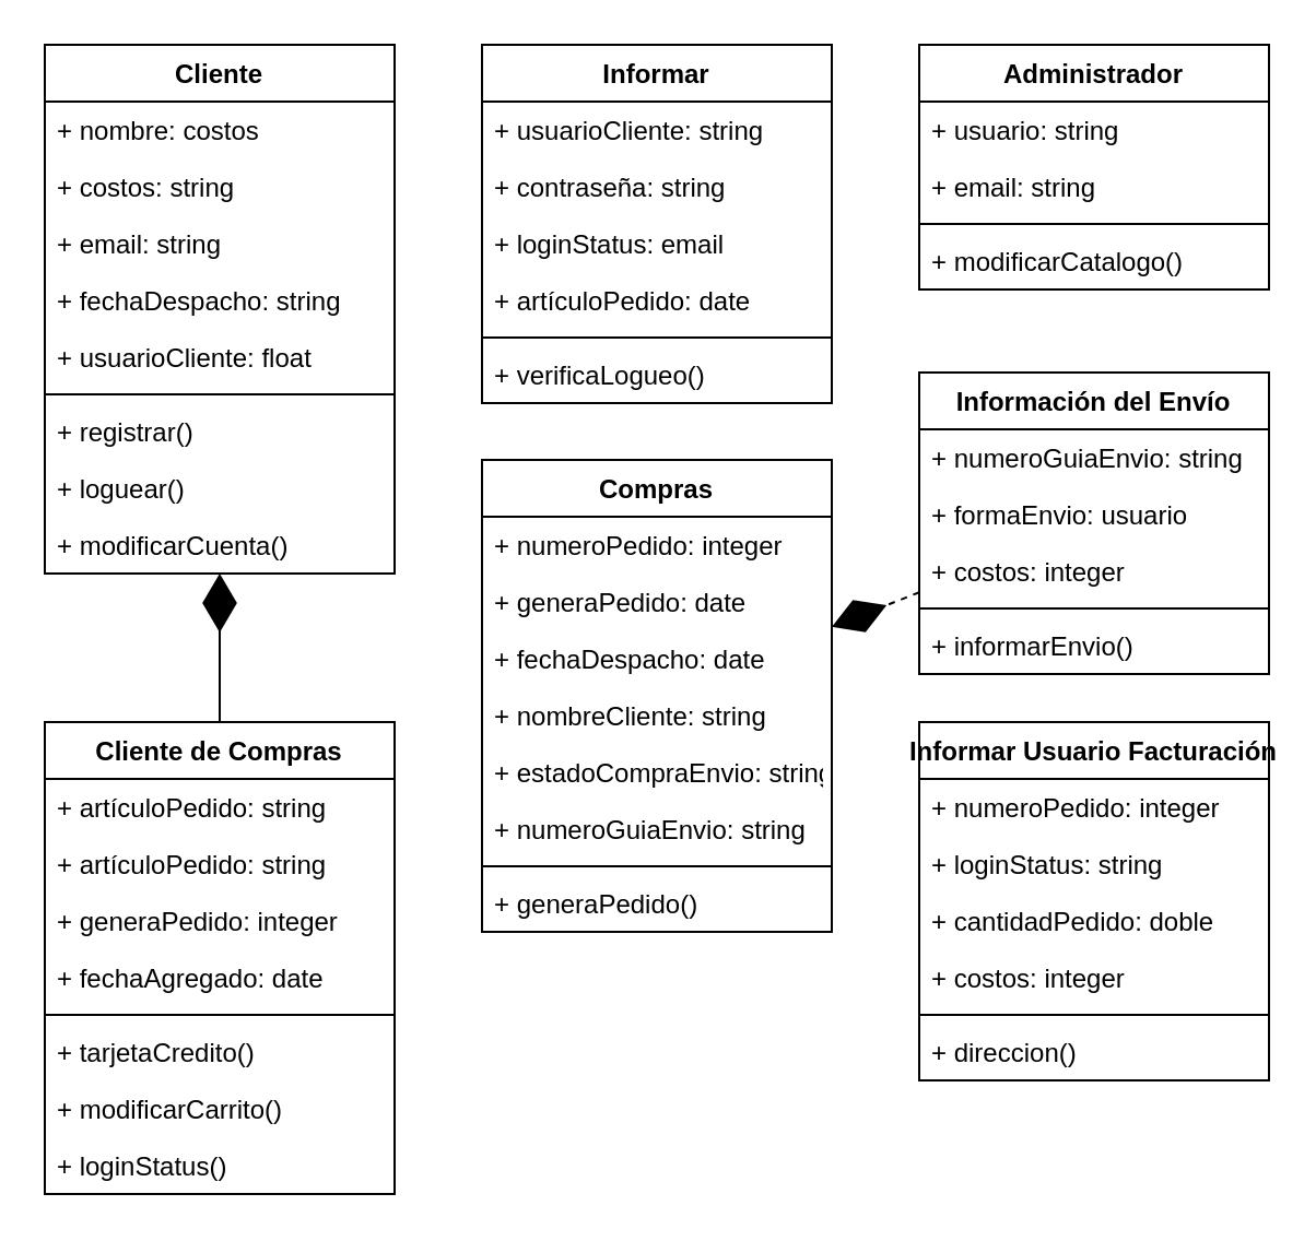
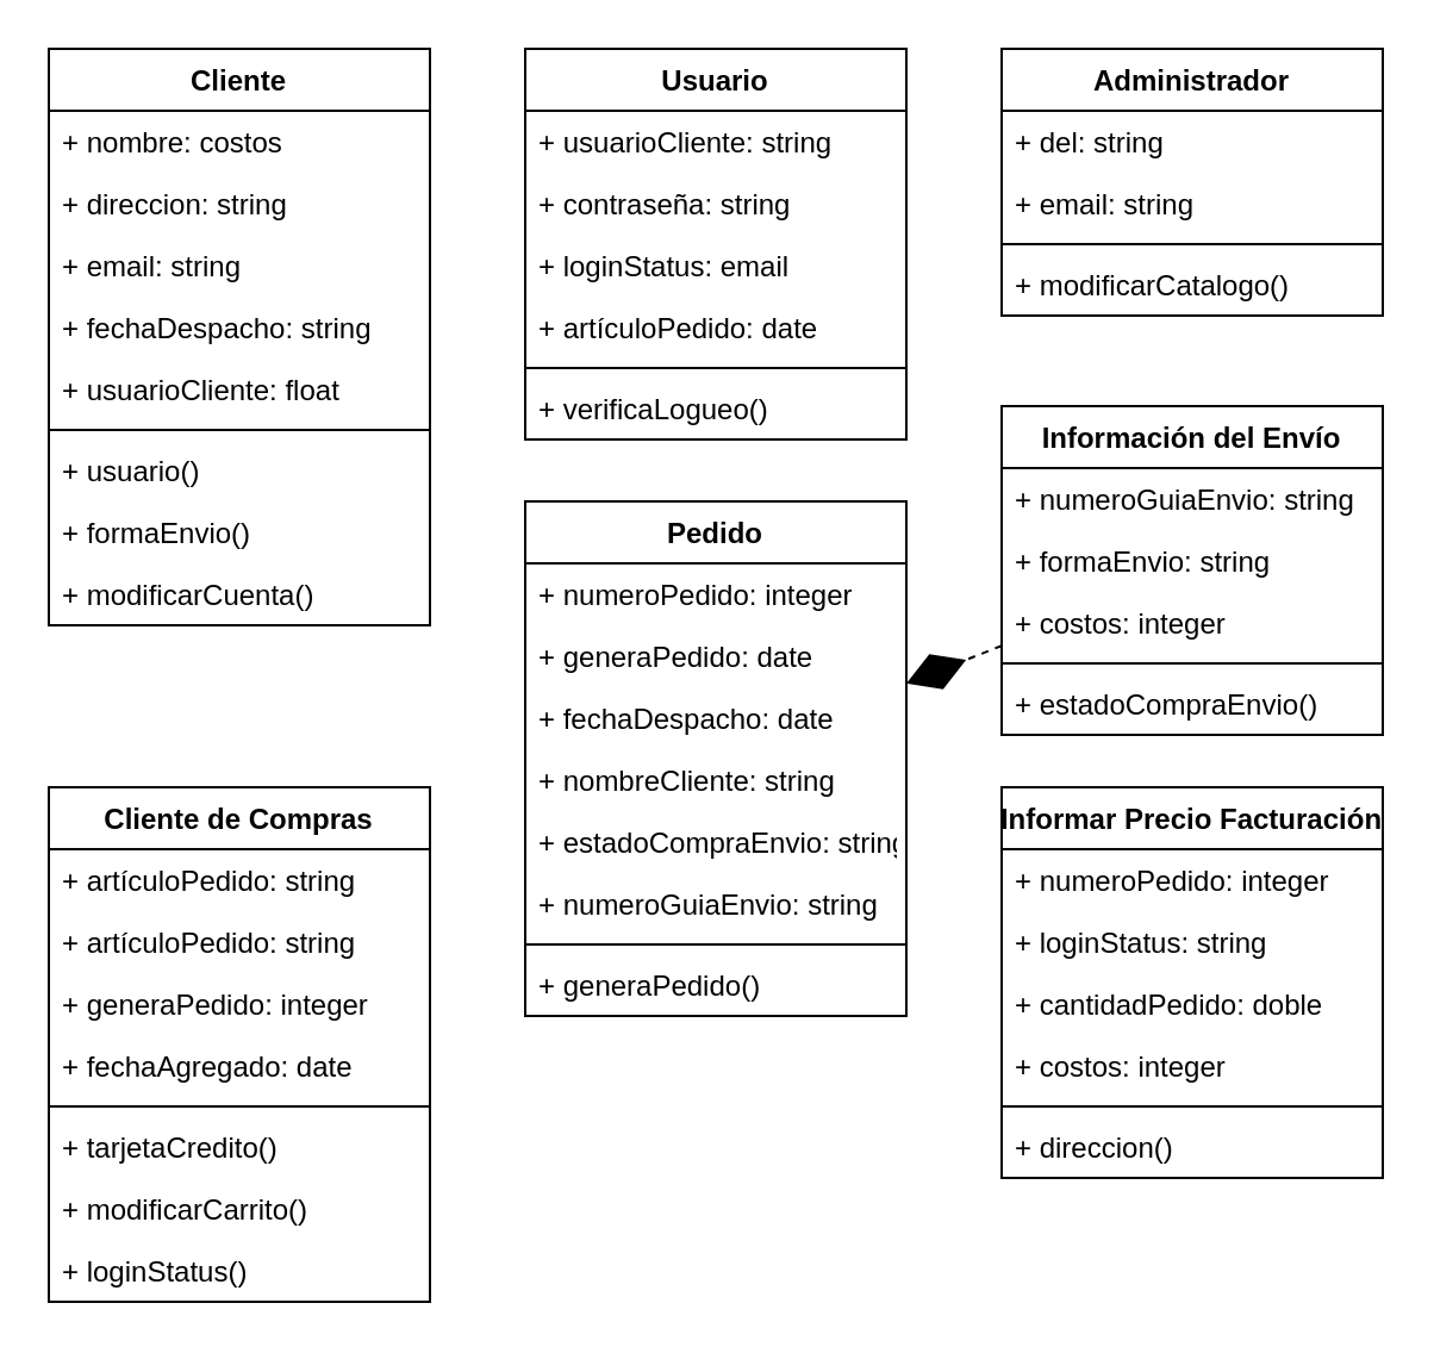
  <mxCell id="0" />
  <mxCell id="1" parent="0" />
- <mxCell id="2" value="Informar" style="swimlane;fontStyle=1;align=center;verticalAlign=top;childLayout=stackLayout;horizontal=1;startSize=26;horizontalStack=0;resizeParent=1;resizeParentMax=0;resizeLast=0;collapsible=1;marginBottom=0;" vertex="1" parent="1"><mxGeometry x="220" y="20" width="160" height="164" as="geometry" /></mxCell>
+ <mxCell id="2" value="Usuario" style="swimlane;fontStyle=1;align=center;verticalAlign=top;childLayout=stackLayout;horizontal=1;startSize=26;horizontalStack=0;resizeParent=1;resizeParentMax=0;resizeLast=0;collapsible=1;marginBottom=0;" vertex="1" parent="1"><mxGeometry x="220" y="20" width="160" height="164" as="geometry" /></mxCell>
  <mxCell id="3" value="+ usuarioCliente: string" style="text;strokeColor=none;fillColor=none;align=left;verticalAlign=top;spacingLeft=4;spacingRight=4;overflow=hidden;rotatable=0;points=[[0,0.5],[1,0.5]];portConstraint=eastwest;" vertex="1" parent="2"><mxGeometry y="26" width="160" height="26" as="geometry" /></mxCell>
  <mxCell id="4" value="+ contraseña: string" style="text;strokeColor=none;fillColor=none;align=left;verticalAlign=top;spacingLeft=4;spacingRight=4;overflow=hidden;rotatable=0;points=[[0,0.5],[1,0.5]];portConstraint=eastwest;" vertex="1" parent="2"><mxGeometry y="52" width="160" height="26" as="geometry" /></mxCell>
  <mxCell id="5" value="+ loginStatus: email" style="text;strokeColor=none;fillColor=none;align=left;verticalAlign=top;spacingLeft=4;spacingRight=4;overflow=hidden;rotatable=0;points=[[0,0.5],[1,0.5]];portConstraint=eastwest;" vertex="1" parent="2"><mxGeometry y="78" width="160" height="26" as="geometry" /></mxCell>
  <mxCell id="6" value="+ artículoPedido: date" style="text;strokeColor=none;fillColor=none;align=left;verticalAlign=top;spacingLeft=4;spacingRight=4;overflow=hidden;rotatable=0;points=[[0,0.5],[1,0.5]];portConstraint=eastwest;" vertex="1" parent="2"><mxGeometry y="104" width="160" height="26" as="geometry" /></mxCell>
  <mxCell id="7" value="" style="line;strokeWidth=1;fillColor=none;align=left;verticalAlign=middle;spacingTop=-1;spacingLeft=3;spacingRight=3;rotatable=0;labelPosition=right;points=[];portConstraint=eastwest;" vertex="1" parent="2"><mxGeometry y="130" width="160" height="8" as="geometry" /></mxCell>
  <mxCell id="8" value="+ verificaLogueo()" style="text;strokeColor=none;fillColor=none;align=left;verticalAlign=top;spacingLeft=4;spacingRight=4;overflow=hidden;rotatable=0;points=[[0,0.5],[1,0.5]];portConstraint=eastwest;" vertex="1" parent="2"><mxGeometry y="138" width="160" height="26" as="geometry" /></mxCell>
  <mxCell id="9" value="Cliente" style="swimlane;fontStyle=1;align=center;verticalAlign=top;childLayout=stackLayout;horizontal=1;startSize=26;horizontalStack=0;resizeParent=1;resizeParentMax=0;resizeLast=0;collapsible=1;marginBottom=0;" vertex="1" parent="1"><mxGeometry x="20" y="20" width="160" height="242" as="geometry" /></mxCell>
  <mxCell id="10" value="+ nombre: costos" style="text;strokeColor=none;fillColor=none;align=left;verticalAlign=top;spacingLeft=4;spacingRight=4;overflow=hidden;rotatable=0;points=[[0,0.5],[1,0.5]];portConstraint=eastwest;" vertex="1" parent="9"><mxGeometry y="26" width="160" height="26" as="geometry" /></mxCell>
- <mxCell id="11" value="+ costos: string" style="text;strokeColor=none;fillColor=none;align=left;verticalAlign=top;spacingLeft=4;spacingRight=4;overflow=hidden;rotatable=0;points=[[0,0.5],[1,0.5]];portConstraint=eastwest;" vertex="1" parent="9"><mxGeometry y="52" width="160" height="26" as="geometry" /></mxCell>
+ <mxCell id="11" value="+ direccion: string" style="text;strokeColor=none;fillColor=none;align=left;verticalAlign=top;spacingLeft=4;spacingRight=4;overflow=hidden;rotatable=0;points=[[0,0.5],[1,0.5]];portConstraint=eastwest;" vertex="1" parent="9"><mxGeometry y="52" width="160" height="26" as="geometry" /></mxCell>
  <mxCell id="12" value="+ email: string" style="text;strokeColor=none;fillColor=none;align=left;verticalAlign=top;spacingLeft=4;spacingRight=4;overflow=hidden;rotatable=0;points=[[0,0.5],[1,0.5]];portConstraint=eastwest;" vertex="1" parent="9"><mxGeometry y="78" width="160" height="26" as="geometry" /></mxCell>
  <mxCell id="13" value="+ fechaDespacho: string" style="text;strokeColor=none;fillColor=none;align=left;verticalAlign=top;spacingLeft=4;spacingRight=4;overflow=hidden;rotatable=0;points=[[0,0.5],[1,0.5]];portConstraint=eastwest;" vertex="1" parent="9"><mxGeometry y="104" width="160" height="26" as="geometry" /></mxCell>
  <mxCell id="14" value="+ usuarioCliente: float" style="text;strokeColor=none;fillColor=none;align=left;verticalAlign=top;spacingLeft=4;spacingRight=4;overflow=hidden;rotatable=0;points=[[0,0.5],[1,0.5]];portConstraint=eastwest;" vertex="1" parent="9"><mxGeometry y="130" width="160" height="26" as="geometry" /></mxCell>
  <mxCell id="15" value="" style="line;strokeWidth=1;fillColor=none;align=left;verticalAlign=middle;spacingTop=-1;spacingLeft=3;spacingRight=3;rotatable=0;labelPosition=right;points=[];portConstraint=eastwest;" vertex="1" parent="9"><mxGeometry y="156" width="160" height="8" as="geometry" /></mxCell>
- <mxCell id="16" value="+ registrar()" style="text;strokeColor=none;fillColor=none;align=left;verticalAlign=top;spacingLeft=4;spacingRight=4;overflow=hidden;rotatable=0;points=[[0,0.5],[1,0.5]];portConstraint=eastwest;" vertex="1" parent="9"><mxGeometry y="164" width="160" height="26" as="geometry" /></mxCell>
- <mxCell id="17" value="+ loguear()" style="text;strokeColor=none;fillColor=none;align=left;verticalAlign=top;spacingLeft=4;spacingRight=4;overflow=hidden;rotatable=0;points=[[0,0.5],[1,0.5]];portConstraint=eastwest;" vertex="1" parent="9"><mxGeometry y="190" width="160" height="26" as="geometry" /></mxCell>
+ <mxCell id="16" value="+ usuario()" style="text;strokeColor=none;fillColor=none;align=left;verticalAlign=top;spacingLeft=4;spacingRight=4;overflow=hidden;rotatable=0;points=[[0,0.5],[1,0.5]];portConstraint=eastwest;" vertex="1" parent="9"><mxGeometry y="164" width="160" height="26" as="geometry" /></mxCell>
+ <mxCell id="17" value="+ formaEnvio()" style="text;strokeColor=none;fillColor=none;align=left;verticalAlign=top;spacingLeft=4;spacingRight=4;overflow=hidden;rotatable=0;points=[[0,0.5],[1,0.5]];portConstraint=eastwest;" vertex="1" parent="9"><mxGeometry y="190" width="160" height="26" as="geometry" /></mxCell>
  <mxCell id="18" value="+ modificarCuenta()" style="text;strokeColor=none;fillColor=none;align=left;verticalAlign=top;spacingLeft=4;spacingRight=4;overflow=hidden;rotatable=0;points=[[0,0.5],[1,0.5]];portConstraint=eastwest;" vertex="1" parent="9"><mxGeometry y="216" width="160" height="26" as="geometry" /></mxCell>
  <mxCell id="19" value="Administrador" style="swimlane;fontStyle=1;align=center;verticalAlign=top;childLayout=stackLayout;horizontal=1;startSize=26;horizontalStack=0;resizeParent=1;resizeParentMax=0;resizeLast=0;collapsible=1;marginBottom=0;" vertex="1" parent="1"><mxGeometry x="420" y="20" width="160" height="112" as="geometry" /></mxCell>
- <mxCell id="20" value="+ usuario: string" style="text;strokeColor=none;fillColor=none;align=left;verticalAlign=top;spacingLeft=4;spacingRight=4;overflow=hidden;rotatable=0;points=[[0,0.5],[1,0.5]];portConstraint=eastwest;" vertex="1" parent="19"><mxGeometry y="26" width="160" height="26" as="geometry" /></mxCell>
+ <mxCell id="20" value="+ del: string" style="text;strokeColor=none;fillColor=none;align=left;verticalAlign=top;spacingLeft=4;spacingRight=4;overflow=hidden;rotatable=0;points=[[0,0.5],[1,0.5]];portConstraint=eastwest;" vertex="1" parent="19"><mxGeometry y="26" width="160" height="26" as="geometry" /></mxCell>
  <mxCell id="21" value="+ email: string" style="text;strokeColor=none;fillColor=none;align=left;verticalAlign=top;spacingLeft=4;spacingRight=4;overflow=hidden;rotatable=0;points=[[0,0.5],[1,0.5]];portConstraint=eastwest;" vertex="1" parent="19"><mxGeometry y="52" width="160" height="26" as="geometry" /></mxCell>
  <mxCell id="22" value="" style="line;strokeWidth=1;fillColor=none;align=left;verticalAlign=middle;spacingTop=-1;spacingLeft=3;spacingRight=3;rotatable=0;labelPosition=right;points=[];portConstraint=eastwest;" vertex="1" parent="19"><mxGeometry y="78" width="160" height="8" as="geometry" /></mxCell>
  <mxCell id="23" value="+ modificarCatalogo()" style="text;strokeColor=none;fillColor=none;align=left;verticalAlign=top;spacingLeft=4;spacingRight=4;overflow=hidden;rotatable=0;points=[[0,0.5],[1,0.5]];portConstraint=eastwest;" vertex="1" parent="19"><mxGeometry y="86" width="160" height="26" as="geometry" /></mxCell>
- <mxCell id="24" value="Compras" style="swimlane;fontStyle=1;align=center;verticalAlign=top;childLayout=stackLayout;horizontal=1;startSize=26;horizontalStack=0;resizeParent=1;resizeParentMax=0;resizeLast=0;collapsible=1;marginBottom=0;" vertex="1" parent="1"><mxGeometry x="220" y="210" width="160" height="216" as="geometry" /></mxCell>
+ <mxCell id="24" value="Pedido" style="swimlane;fontStyle=1;align=center;verticalAlign=top;childLayout=stackLayout;horizontal=1;startSize=26;horizontalStack=0;resizeParent=1;resizeParentMax=0;resizeLast=0;collapsible=1;marginBottom=0;" vertex="1" parent="1"><mxGeometry x="220" y="210" width="160" height="216" as="geometry" /></mxCell>
  <mxCell id="25" value="+ numeroPedido: integer" style="text;strokeColor=none;fillColor=none;align=left;verticalAlign=top;spacingLeft=4;spacingRight=4;overflow=hidden;rotatable=0;points=[[0,0.5],[1,0.5]];portConstraint=eastwest;" vertex="1" parent="24"><mxGeometry y="26" width="160" height="26" as="geometry" /></mxCell>
  <mxCell id="26" value="+ generaPedido: date" style="text;strokeColor=none;fillColor=none;align=left;verticalAlign=top;spacingLeft=4;spacingRight=4;overflow=hidden;rotatable=0;points=[[0,0.5],[1,0.5]];portConstraint=eastwest;" vertex="1" parent="24"><mxGeometry y="52" width="160" height="26" as="geometry" /></mxCell>
  <mxCell id="27" value="+ fechaDespacho: date" style="text;strokeColor=none;fillColor=none;align=left;verticalAlign=top;spacingLeft=4;spacingRight=4;overflow=hidden;rotatable=0;points=[[0,0.5],[1,0.5]];portConstraint=eastwest;" vertex="1" parent="24"><mxGeometry y="78" width="160" height="26" as="geometry" /></mxCell>
  <mxCell id="28" value="+ nombreCliente: string" style="text;strokeColor=none;fillColor=none;align=left;verticalAlign=top;spacingLeft=4;spacingRight=4;overflow=hidden;rotatable=0;points=[[0,0.5],[1,0.5]];portConstraint=eastwest;" vertex="1" parent="24"><mxGeometry y="104" width="160" height="26" as="geometry" /></mxCell>
  <mxCell id="29" value="+ estadoCompraEnvio: string" style="text;strokeColor=none;fillColor=none;align=left;verticalAlign=top;spacingLeft=4;spacingRight=4;overflow=hidden;rotatable=0;points=[[0,0.5],[1,0.5]];portConstraint=eastwest;" vertex="1" parent="24"><mxGeometry y="130" width="160" height="26" as="geometry" /></mxCell>
  <mxCell id="30" value="+ numeroGuiaEnvio: string" style="text;strokeColor=none;fillColor=none;align=left;verticalAlign=top;spacingLeft=4;spacingRight=4;overflow=hidden;rotatable=0;points=[[0,0.5],[1,0.5]];portConstraint=eastwest;" vertex="1" parent="24"><mxGeometry y="156" width="160" height="26" as="geometry" /></mxCell>
  <mxCell id="31" value="" style="line;strokeWidth=1;fillColor=none;align=left;verticalAlign=middle;spacingTop=-1;spacingLeft=3;spacingRight=3;rotatable=0;labelPosition=right;points=[];portConstraint=eastwest;" vertex="1" parent="24"><mxGeometry y="182" width="160" height="8" as="geometry" /></mxCell>
  <mxCell id="32" value="+ generaPedido()" style="text;strokeColor=none;fillColor=none;align=left;verticalAlign=top;spacingLeft=4;spacingRight=4;overflow=hidden;rotatable=0;points=[[0,0.5],[1,0.5]];portConstraint=eastwest;" vertex="1" parent="24"><mxGeometry y="190" width="160" height="26" as="geometry" /></mxCell>
  <mxCell id="33" value="Información del Envío" style="swimlane;fontStyle=1;align=center;verticalAlign=top;childLayout=stackLayout;horizontal=1;startSize=26;horizontalStack=0;resizeParent=1;resizeParentMax=0;resizeLast=0;collapsible=1;marginBottom=0;" vertex="1" parent="1"><mxGeometry x="420" y="170" width="160" height="138" as="geometry" /></mxCell>
  <mxCell id="34" value="+ numeroGuiaEnvio: string" style="text;strokeColor=none;fillColor=none;align=left;verticalAlign=top;spacingLeft=4;spacingRight=4;overflow=hidden;rotatable=0;points=[[0,0.5],[1,0.5]];portConstraint=eastwest;" vertex="1" parent="33"><mxGeometry y="26" width="160" height="26" as="geometry" /></mxCell>
- <mxCell id="35" value="+ formaEnvio: usuario" style="text;strokeColor=none;fillColor=none;align=left;verticalAlign=top;spacingLeft=4;spacingRight=4;overflow=hidden;rotatable=0;points=[[0,0.5],[1,0.5]];portConstraint=eastwest;" vertex="1" parent="33"><mxGeometry y="52" width="160" height="26" as="geometry" /></mxCell>
+ <mxCell id="35" value="+ formaEnvio: string" style="text;strokeColor=none;fillColor=none;align=left;verticalAlign=top;spacingLeft=4;spacingRight=4;overflow=hidden;rotatable=0;points=[[0,0.5],[1,0.5]];portConstraint=eastwest;" vertex="1" parent="33"><mxGeometry y="52" width="160" height="26" as="geometry" /></mxCell>
  <mxCell id="36" value="+ costos: integer" style="text;strokeColor=none;fillColor=none;align=left;verticalAlign=top;spacingLeft=4;spacingRight=4;overflow=hidden;rotatable=0;points=[[0,0.5],[1,0.5]];portConstraint=eastwest;" vertex="1" parent="33"><mxGeometry y="78" width="160" height="26" as="geometry" /></mxCell>
  <mxCell id="37" value="" style="line;strokeWidth=1;fillColor=none;align=left;verticalAlign=middle;spacingTop=-1;spacingLeft=3;spacingRight=3;rotatable=0;labelPosition=right;points=[];portConstraint=eastwest;" vertex="1" parent="33"><mxGeometry y="104" width="160" height="8" as="geometry" /></mxCell>
- <mxCell id="38" value="+ informarEnvio()" style="text;strokeColor=none;fillColor=none;align=left;verticalAlign=top;spacingLeft=4;spacingRight=4;overflow=hidden;rotatable=0;points=[[0,0.5],[1,0.5]];portConstraint=eastwest;" vertex="1" parent="33"><mxGeometry y="112" width="160" height="26" as="geometry" /></mxCell>
+ <mxCell id="38" value="+ estadoCompraEnvio()" style="text;strokeColor=none;fillColor=none;align=left;verticalAlign=top;spacingLeft=4;spacingRight=4;overflow=hidden;rotatable=0;points=[[0,0.5],[1,0.5]];portConstraint=eastwest;" vertex="1" parent="33"><mxGeometry y="112" width="160" height="26" as="geometry" /></mxCell>
  <mxCell id="39" value="" style="endArrow=diamondThin;endFill=1;endSize=24;html=1;dashed=1;" edge="1" parent="1" source="33" target="24"><mxGeometry width="160" relative="1" as="geometry"><mxPoint x="-30" y="450" as="sourcePoint" /><mxPoint x="130" y="450" as="targetPoint" /></mxGeometry></mxCell>
- <mxCell id="40" value="Informar Usuario Facturación" style="swimlane;fontStyle=1;align=center;verticalAlign=top;childLayout=stackLayout;horizontal=1;startSize=26;horizontalStack=0;resizeParent=1;resizeParentMax=0;resizeLast=0;collapsible=1;marginBottom=0;" vertex="1" parent="1"><mxGeometry x="420" y="330" width="160" height="164" as="geometry" /></mxCell>
+ <mxCell id="40" value="Informar Precio Facturación" style="swimlane;fontStyle=1;align=center;verticalAlign=top;childLayout=stackLayout;horizontal=1;startSize=26;horizontalStack=0;resizeParent=1;resizeParentMax=0;resizeLast=0;collapsible=1;marginBottom=0;" vertex="1" parent="1"><mxGeometry x="420" y="330" width="160" height="164" as="geometry" /></mxCell>
  <mxCell id="41" value="+ numeroPedido: integer" style="text;strokeColor=none;fillColor=none;align=left;verticalAlign=top;spacingLeft=4;spacingRight=4;overflow=hidden;rotatable=0;points=[[0,0.5],[1,0.5]];portConstraint=eastwest;" vertex="1" parent="40"><mxGeometry y="26" width="160" height="26" as="geometry" /></mxCell>
  <mxCell id="42" value="+ loginStatus: string" style="text;strokeColor=none;fillColor=none;align=left;verticalAlign=top;spacingLeft=4;spacingRight=4;overflow=hidden;rotatable=0;points=[[0,0.5],[1,0.5]];portConstraint=eastwest;" vertex="1" parent="40"><mxGeometry y="52" width="160" height="26" as="geometry" /></mxCell>
  <mxCell id="43" value="+ cantidadPedido: doble" style="text;strokeColor=none;fillColor=none;align=left;verticalAlign=top;spacingLeft=4;spacingRight=4;overflow=hidden;rotatable=0;points=[[0,0.5],[1,0.5]];portConstraint=eastwest;" vertex="1" parent="40"><mxGeometry y="78" width="160" height="26" as="geometry" /></mxCell>
  <mxCell id="44" value="+ costos: integer" style="text;strokeColor=none;fillColor=none;align=left;verticalAlign=top;spacingLeft=4;spacingRight=4;overflow=hidden;rotatable=0;points=[[0,0.5],[1,0.5]];portConstraint=eastwest;" vertex="1" parent="40"><mxGeometry y="104" width="160" height="26" as="geometry" /></mxCell>
  <mxCell id="45" value="" style="line;strokeWidth=1;fillColor=none;align=left;verticalAlign=middle;spacingTop=-1;spacingLeft=3;spacingRight=3;rotatable=0;labelPosition=right;points=[];portConstraint=eastwest;" vertex="1" parent="40"><mxGeometry y="130" width="160" height="8" as="geometry" /></mxCell>
  <mxCell id="46" value="+ direccion()" style="text;strokeColor=none;fillColor=none;align=left;verticalAlign=top;spacingLeft=4;spacingRight=4;overflow=hidden;rotatable=0;points=[[0,0.5],[1,0.5]];portConstraint=eastwest;" vertex="1" parent="40"><mxGeometry y="138" width="160" height="26" as="geometry" /></mxCell>
  <mxCell id="47" value="Cliente de Compras" style="swimlane;fontStyle=1;align=center;verticalAlign=top;childLayout=stackLayout;horizontal=1;startSize=26;horizontalStack=0;resizeParent=1;resizeParentMax=0;resizeLast=0;collapsible=1;marginBottom=0;" vertex="1" parent="1"><mxGeometry x="20" y="330" width="160" height="216" as="geometry" /></mxCell>
  <mxCell id="48" value="+ artículoPedido: string" style="text;strokeColor=none;fillColor=none;align=left;verticalAlign=top;spacingLeft=4;spacingRight=4;overflow=hidden;rotatable=0;points=[[0,0.5],[1,0.5]];portConstraint=eastwest;" vertex="1" parent="47"><mxGeometry y="26" width="160" height="26" as="geometry" /></mxCell>
  <mxCell id="49" value="+ artículoPedido: string" style="text;strokeColor=none;fillColor=none;align=left;verticalAlign=top;spacingLeft=4;spacingRight=4;overflow=hidden;rotatable=0;points=[[0,0.5],[1,0.5]];portConstraint=eastwest;" vertex="1" parent="47"><mxGeometry y="52" width="160" height="26" as="geometry" /></mxCell>
  <mxCell id="50" value="+ generaPedido: integer" style="text;strokeColor=none;fillColor=none;align=left;verticalAlign=top;spacingLeft=4;spacingRight=4;overflow=hidden;rotatable=0;points=[[0,0.5],[1,0.5]];portConstraint=eastwest;" vertex="1" parent="47"><mxGeometry y="78" width="160" height="26" as="geometry" /></mxCell>
  <mxCell id="51" value="+ fechaAgregado: date " style="text;strokeColor=none;fillColor=none;align=left;verticalAlign=top;spacingLeft=4;spacingRight=4;overflow=hidden;rotatable=0;points=[[0,0.5],[1,0.5]];portConstraint=eastwest;" vertex="1" parent="47"><mxGeometry y="104" width="160" height="26" as="geometry" /></mxCell>
  <mxCell id="52" value="" style="line;strokeWidth=1;fillColor=none;align=left;verticalAlign=middle;spacingTop=-1;spacingLeft=3;spacingRight=3;rotatable=0;labelPosition=right;points=[];portConstraint=eastwest;" vertex="1" parent="47"><mxGeometry y="130" width="160" height="8" as="geometry" /></mxCell>
  <mxCell id="53" value="+ tarjetaCredito()" style="text;strokeColor=none;fillColor=none;align=left;verticalAlign=top;spacingLeft=4;spacingRight=4;overflow=hidden;rotatable=0;points=[[0,0.5],[1,0.5]];portConstraint=eastwest;" vertex="1" parent="47"><mxGeometry y="138" width="160" height="26" as="geometry" /></mxCell>
  <mxCell id="54" value="+ modificarCarrito()" style="text;strokeColor=none;fillColor=none;align=left;verticalAlign=top;spacingLeft=4;spacingRight=4;overflow=hidden;rotatable=0;points=[[0,0.5],[1,0.5]];portConstraint=eastwest;" vertex="1" parent="47"><mxGeometry y="164" width="160" height="26" as="geometry" /></mxCell>
  <mxCell id="55" value="+ loginStatus()" style="text;strokeColor=none;fillColor=none;align=left;verticalAlign=top;spacingLeft=4;spacingRight=4;overflow=hidden;rotatable=0;points=[[0,0.5],[1,0.5]];portConstraint=eastwest;" vertex="1" parent="47"><mxGeometry y="190" width="160" height="26" as="geometry" /></mxCell>
- <mxCell id="56" value="" style="endArrow=diamondThin;endFill=1;endSize=24;html=1;" edge="1" parent="1" source="47" target="9"><mxGeometry width="160" relative="1" as="geometry"><mxPoint x="-40" y="530" as="sourcePoint" /><mxPoint x="120" y="530" as="targetPoint" /></mxGeometry></mxCell>
